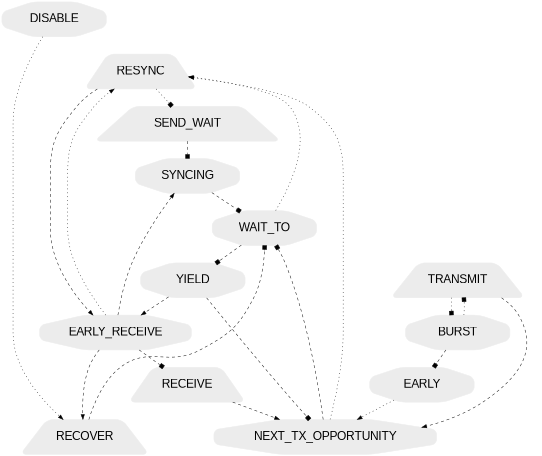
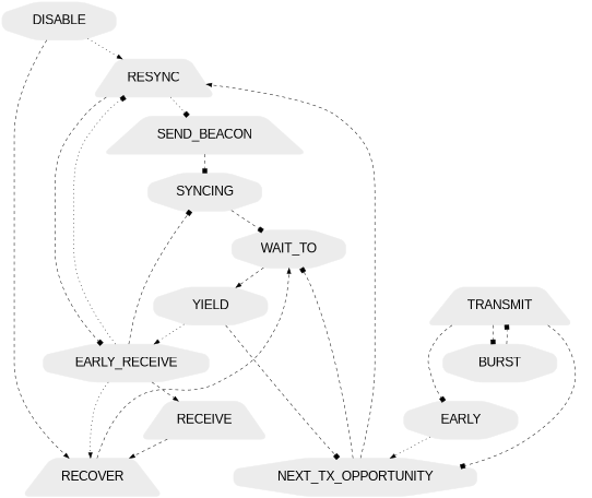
  digraph {
    nodesep=0.5
    ranksep=0.5
    node [color="#ECECEC" fontname=Arial fontsize=24 margin=0.15 shape=octagon style="rounded,filled"]
    edge [arrowhead=normal fontname=Arial fontsize=24 style=dashed]
    DISABLE [height=1 width=3]
    RESYNC [height=1 shape=trapezium width=3]
    RECOVER [height=1 shape=trapezium width=3]
-   SEND_BEACON [height=1 shape=trapezium width=3 label=SEND_WAIT]
+   SEND_BEACON [height=1 shape=trapezium width=3]
    EARLY_RECEIVE [height=1 width=3]
    WAIT_TO [height=1 width=3]
    SYNCING [height=1 width=3]
    RECEIVE [height=1 shape=trapezium width=3]
    YIELD [height=1 width=3]
    NEXT_TX_OPPORTUNITY [height=1 width=3]
    TRANSMIT [height=1 shape=trapezium width=3]
    BURST [height=1 width=3]
    n13 [height=1 label=EARLY width=3]
-   WAIT_TO -> RESYNC [style=dotted]
-   DISABLE -> RECOVER [style=dotted]
+   DISABLE -> RESYNC [style=dotted]
+   DISABLE -> RECOVER
    RESYNC -> SEND_BEACON [arrowhead=box style=dotted]
-   RESYNC -> EARLY_RECEIVE
-   RECOVER -> WAIT_TO [arrowhead=box]
+   RESYNC -> EARLY_RECEIVE [arrowhead=box]
+   RECOVER -> WAIT_TO
    SEND_BEACON -> SYNCING [arrowhead=box]
-   EARLY_RECEIVE -> RESYNC [style=dotted]
-   EARLY_RECEIVE -> RECOVER
-   EARLY_RECEIVE -> SYNCING
-   EARLY_RECEIVE -> RECEIVE [arrowhead=box]
-   WAIT_TO -> YIELD [arrowhead=box]
+   EARLY_RECEIVE -> RESYNC [arrowhead=box style=dotted]
+   EARLY_RECEIVE -> RECOVER [style=dotted]
+   EARLY_RECEIVE -> SYNCING [arrowhead=box]
+   EARLY_RECEIVE -> RECEIVE
+   WAIT_TO -> YIELD
    SYNCING -> WAIT_TO [arrowhead=box]
-   RECEIVE -> NEXT_TX_OPPORTUNITY
-   YIELD -> EARLY_RECEIVE
+   RECEIVE -> RECOVER
+   YIELD -> EARLY_RECEIVE [style=dotted]
    YIELD -> NEXT_TX_OPPORTUNITY [arrowhead=box]
-   NEXT_TX_OPPORTUNITY -> RESYNC [style=dotted]
+   NEXT_TX_OPPORTUNITY -> RESYNC
    NEXT_TX_OPPORTUNITY -> WAIT_TO [arrowhead=box]
-   TRANSMIT -> NEXT_TX_OPPORTUNITY
-   TRANSMIT -> BURST [arrowhead=box style=dotted]
-   BURST -> TRANSMIT [arrowhead=box style=dotted]
-   BURST -> n13 [arrowhead=box]
+   TRANSMIT -> NEXT_TX_OPPORTUNITY [arrowhead=box]
+   TRANSMIT -> BURST [arrowhead=box]
+   BURST -> TRANSMIT [arrowhead=box]
+   TRANSMIT -> n13 [arrowhead=box]
    n13 -> NEXT_TX_OPPORTUNITY [style=dotted]
  }
